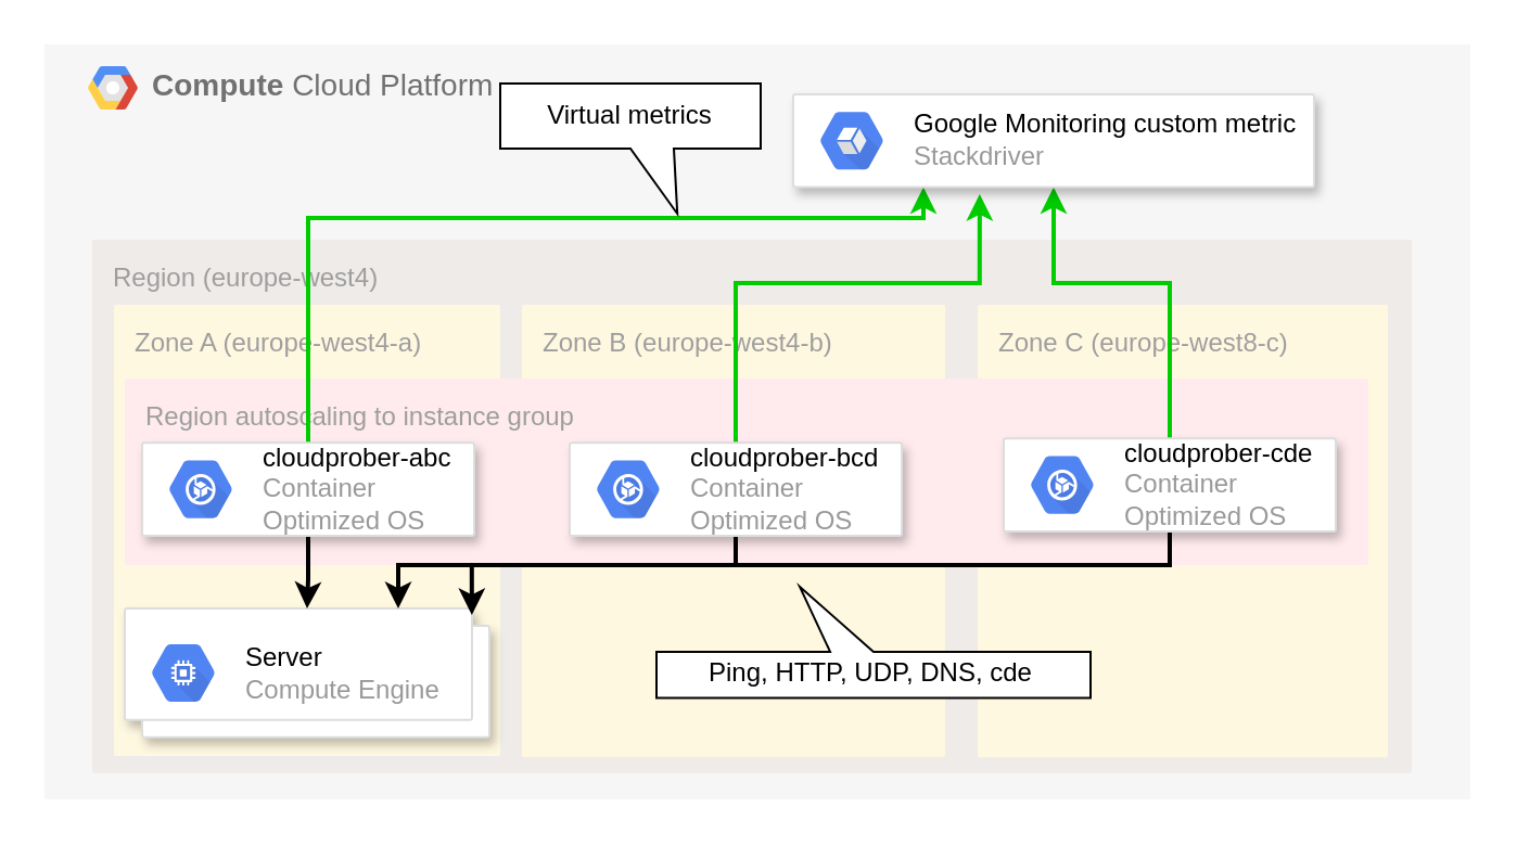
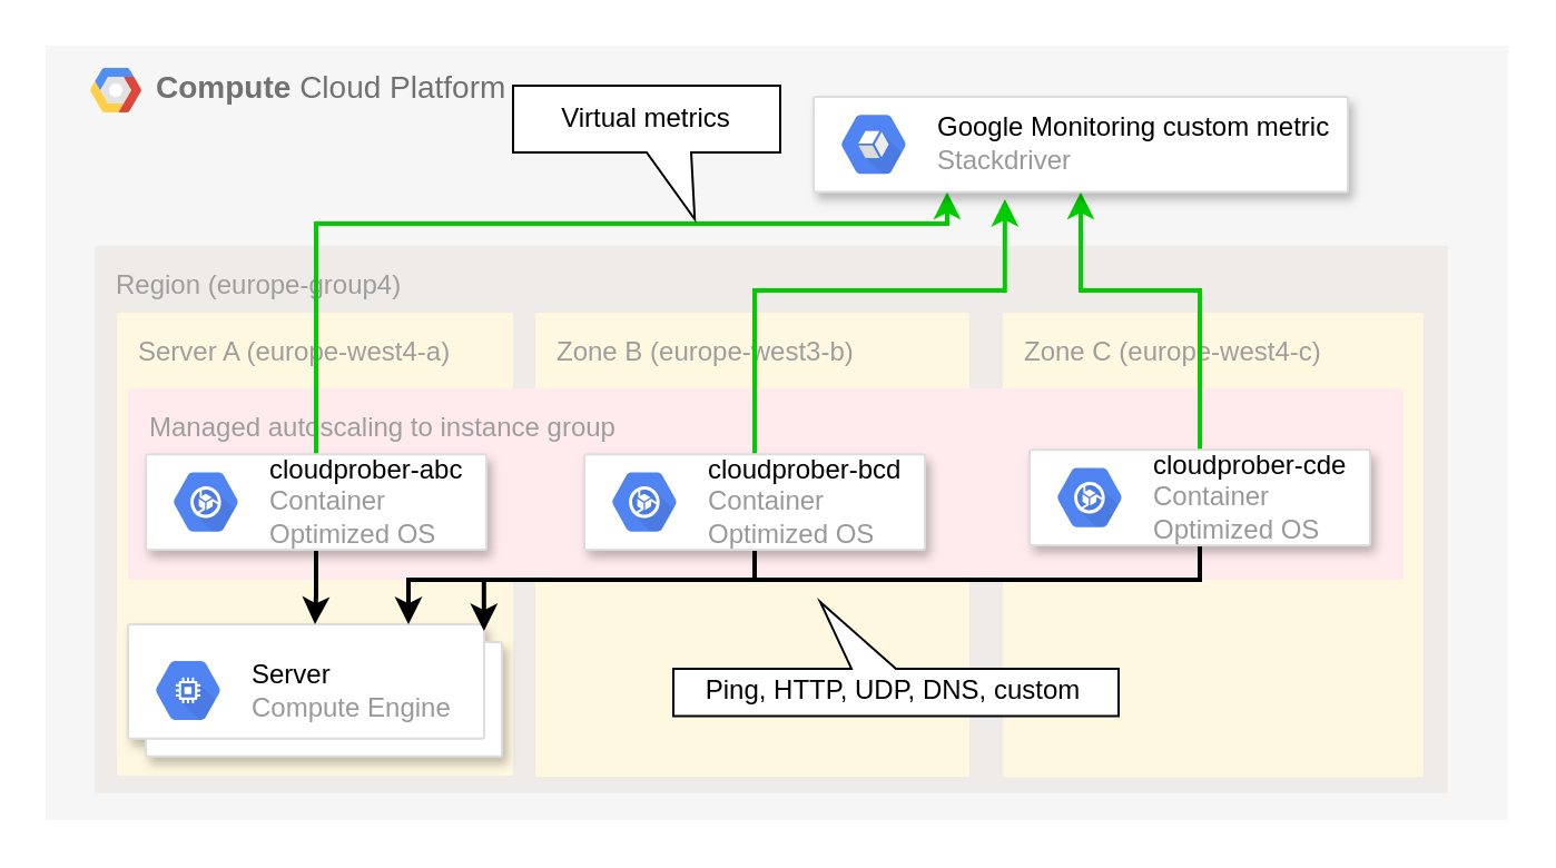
  <mxCell id="0" />
  <mxCell id="1" parent="0" />
  <mxCell id="2" value="&lt;b&gt;Compute &lt;/b&gt;Cloud Platform" style="fillColor=#F6F6F6;strokeColor=none;shadow=0;gradientColor=none;fontSize=14;align=left;spacing=10;fontColor=#717171;9E9E9E;verticalAlign=top;spacingTop=-4;fontStyle=0;spacingLeft=40;html=1;" parent="1" vertex="1"><mxGeometry x="20" y="20" width="657" height="348" as="geometry" /></mxCell>
  <mxCell id="3" value="" style="shape=mxgraph.gcp2.google_cloud_platform;fillColor=#F6F6F6;strokeColor=none;shadow=0;gradientColor=none;" parent="2" vertex="1"><mxGeometry width="23" height="20" relative="1" as="geometry"><mxPoint x="20" y="10" as="offset" /></mxGeometry></mxCell>
- <mxCell id="4" value="Region (europe-west4)" style="sketch=0;points=[[0,0,0],[0.25,0,0],[0.5,0,0],[0.75,0,0],[1,0,0],[1,0.25,0],[1,0.5,0],[1,0.75,0],[1,1,0],[0.75,1,0],[0.5,1,0],[0.25,1,0],[0,1,0],[0,0.75,0],[0,0.5,0],[0,0.25,0]];rounded=1;absoluteArcSize=1;arcSize=2;html=1;strokeColor=none;gradientColor=none;shadow=0;dashed=0;fontSize=12;fontColor=#9E9E9E;align=left;verticalAlign=top;spacing=10;spacingTop=-4;fillColor=#EFEBE9;" parent="2" vertex="1"><mxGeometry x="22" y="90" width="608" height="245.88" as="geometry" /></mxCell>
- <mxCell id="5" value="Zone A (europe-west4-a)" style="sketch=0;points=[[0,0,0],[0.25,0,0],[0.5,0,0],[0.75,0,0],[1,0,0],[1,0.25,0],[1,0.5,0],[1,0.75,0],[1,1,0],[0.75,1,0],[0.5,1,0],[0.25,1,0],[0,1,0],[0,0.75,0],[0,0.5,0],[0,0.25,0]];rounded=1;absoluteArcSize=1;arcSize=2;html=1;strokeColor=none;gradientColor=none;shadow=0;dashed=0;fontSize=12;fontColor=#9E9E9E;align=left;verticalAlign=top;spacing=10;spacingTop=-4;fillColor=#FFF8E1;" parent="2" vertex="1"><mxGeometry x="32" y="120" width="178" height="208.03" as="geometry" /></mxCell>
+ <mxCell id="4" value="Region (europe-group4)" style="sketch=0;points=[[0,0,0],[0.25,0,0],[0.5,0,0],[0.75,0,0],[1,0,0],[1,0.25,0],[1,0.5,0],[1,0.75,0],[1,1,0],[0.75,1,0],[0.5,1,0],[0.25,1,0],[0,1,0],[0,0.75,0],[0,0.5,0],[0,0.25,0]];rounded=1;absoluteArcSize=1;arcSize=2;html=1;strokeColor=none;gradientColor=none;shadow=0;dashed=0;fontSize=12;fontColor=#9E9E9E;align=left;verticalAlign=top;spacing=10;spacingTop=-4;fillColor=#EFEBE9;" parent="2" vertex="1"><mxGeometry x="22" y="90" width="608" height="245.88" as="geometry" /></mxCell>
+ <mxCell id="5" value="Server A (europe-west4-a)" style="sketch=0;points=[[0,0,0],[0.25,0,0],[0.5,0,0],[0.75,0,0],[1,0,0],[1,0.25,0],[1,0.5,0],[1,0.75,0],[1,1,0],[0.75,1,0],[0.5,1,0],[0.25,1,0],[0,1,0],[0,0.75,0],[0,0.5,0],[0,0.25,0]];rounded=1;absoluteArcSize=1;arcSize=2;html=1;strokeColor=none;gradientColor=none;shadow=0;dashed=0;fontSize=12;fontColor=#9E9E9E;align=left;verticalAlign=top;spacing=10;spacingTop=-4;fillColor=#FFF8E1;" parent="2" vertex="1"><mxGeometry x="32" y="120" width="178" height="208.03" as="geometry" /></mxCell>
  <mxCell id="6" value="" style="shape=mxgraph.gcp2.doubleRect;strokeColor=#dddddd;shadow=1;strokeWidth=1;fontColor=#000000;" parent="2" vertex="1"><mxGeometry x="37" y="260" width="168" height="59.43" as="geometry" /></mxCell>
  <mxCell id="7" value="&lt;font color=&quot;#000000&quot;&gt;Server&lt;/font&gt;&lt;br&gt;Compute Engine" style="sketch=0;dashed=0;connectable=0;html=1;fillColor=#5184F3;strokeColor=none;shape=mxgraph.gcp2.hexIcon;prIcon=compute_engine;part=1;labelPosition=right;verticalLabelPosition=middle;align=left;verticalAlign=middle;spacingLeft=5;fontColor=#999999;fontSize=12;" parent="6" vertex="1"><mxGeometry y="0.5" width="44" height="39" relative="1" as="geometry"><mxPoint x="5" y="-19.5" as="offset" /></mxGeometry></mxCell>
- <mxCell id="8" value="Zone B (europe-west4-b)" style="sketch=0;points=[[0,0,0],[0.25,0,0],[0.5,0,0],[0.75,0,0],[1,0,0],[1,0.25,0],[1,0.5,0],[1,0.75,0],[1,1,0],[0.75,1,0],[0.5,1,0],[0.25,1,0],[0,1,0],[0,0.75,0],[0,0.5,0],[0,0.25,0]];rounded=1;absoluteArcSize=1;arcSize=2;html=1;strokeColor=none;gradientColor=none;shadow=0;dashed=0;fontSize=12;fontColor=#9E9E9E;align=left;verticalAlign=top;spacing=10;spacingTop=-4;fillColor=#FFF8E1;" parent="2" vertex="1"><mxGeometry x="220" y="120" width="195" height="208.56" as="geometry" /></mxCell>
- <mxCell id="9" value="Zone C (europe-west8-c)" style="sketch=0;points=[[0,0,0],[0.25,0,0],[0.5,0,0],[0.75,0,0],[1,0,0],[1,0.25,0],[1,0.5,0],[1,0.75,0],[1,1,0],[0.75,1,0],[0.5,1,0],[0.25,1,0],[0,1,0],[0,0.75,0],[0,0.5,0],[0,0.25,0]];rounded=1;absoluteArcSize=1;arcSize=2;html=1;strokeColor=none;gradientColor=none;shadow=0;dashed=0;fontSize=12;fontColor=#9E9E9E;align=left;verticalAlign=top;spacing=10;spacingTop=-4;fillColor=#FFF8E1;" parent="2" vertex="1"><mxGeometry x="430" y="120" width="189" height="208.64" as="geometry" /></mxCell>
- <mxCell id="10" value="Region autoscaling to instance group" style="sketch=0;points=[[0,0,0],[0.25,0,0],[0.5,0,0],[0.75,0,0],[1,0,0],[1,0.25,0],[1,0.5,0],[1,0.75,0],[1,1,0],[0.75,1,0],[0.5,1,0],[0.25,1,0],[0,1,0],[0,0.75,0],[0,0.5,0],[0,0.25,0]];rounded=1;absoluteArcSize=1;arcSize=2;html=1;strokeColor=none;gradientColor=none;shadow=0;dashed=0;fontSize=12;fontColor=#9E9E9E;align=left;verticalAlign=top;spacing=10;spacingTop=-4;fillColor=#FFEBEE;" parent="2" vertex="1"><mxGeometry x="37" y="153.97" width="573" height="86.03" as="geometry" /></mxCell>
+ <mxCell id="8" value="Zone B (europe-west3-b)" style="sketch=0;points=[[0,0,0],[0.25,0,0],[0.5,0,0],[0.75,0,0],[1,0,0],[1,0.25,0],[1,0.5,0],[1,0.75,0],[1,1,0],[0.75,1,0],[0.5,1,0],[0.25,1,0],[0,1,0],[0,0.75,0],[0,0.5,0],[0,0.25,0]];rounded=1;absoluteArcSize=1;arcSize=2;html=1;strokeColor=none;gradientColor=none;shadow=0;dashed=0;fontSize=12;fontColor=#9E9E9E;align=left;verticalAlign=top;spacing=10;spacingTop=-4;fillColor=#FFF8E1;" parent="2" vertex="1"><mxGeometry x="220" y="120" width="195" height="208.56" as="geometry" /></mxCell>
+ <mxCell id="9" value="Zone C (europe-west4-c)" style="sketch=0;points=[[0,0,0],[0.25,0,0],[0.5,0,0],[0.75,0,0],[1,0,0],[1,0.25,0],[1,0.5,0],[1,0.75,0],[1,1,0],[0.75,1,0],[0.5,1,0],[0.25,1,0],[0,1,0],[0,0.75,0],[0,0.5,0],[0,0.25,0]];rounded=1;absoluteArcSize=1;arcSize=2;html=1;strokeColor=none;gradientColor=none;shadow=0;dashed=0;fontSize=12;fontColor=#9E9E9E;align=left;verticalAlign=top;spacing=10;spacingTop=-4;fillColor=#FFF8E1;" parent="2" vertex="1"><mxGeometry x="430" y="120" width="189" height="208.64" as="geometry" /></mxCell>
+ <mxCell id="10" value="Managed autoscaling to instance group" style="sketch=0;points=[[0,0,0],[0.25,0,0],[0.5,0,0],[0.75,0,0],[1,0,0],[1,0.25,0],[1,0.5,0],[1,0.75,0],[1,1,0],[0.75,1,0],[0.5,1,0],[0.25,1,0],[0,1,0],[0,0.75,0],[0,0.5,0],[0,0.25,0]];rounded=1;absoluteArcSize=1;arcSize=2;html=1;strokeColor=none;gradientColor=none;shadow=0;dashed=0;fontSize=12;fontColor=#9E9E9E;align=left;verticalAlign=top;spacing=10;spacingTop=-4;fillColor=#FFEBEE;" parent="2" vertex="1"><mxGeometry x="37" y="153.97" width="573" height="86.03" as="geometry" /></mxCell>
  <mxCell id="11" value="" style="edgeStyle=orthogonalEdgeStyle;rounded=0;orthogonalLoop=1;jettySize=auto;html=1;strokeWidth=2;strokeColor=#000000;" edge="1" parent="2" source="13" target="6"><mxGeometry relative="1" as="geometry" /></mxCell>
  <mxCell id="12" style="edgeStyle=orthogonalEdgeStyle;rounded=0;orthogonalLoop=1;jettySize=auto;html=1;exitX=0.5;exitY=0;exitDx=0;exitDy=0;entryX=0.25;entryY=1;entryDx=0;entryDy=0;strokeWidth=2;strokeColor=#00CC00;" edge="1" parent="2" source="13" target="25"><mxGeometry relative="1" as="geometry"><Array as="points"><mxPoint x="122" y="80" /><mxPoint x="405" y="80" /></Array></mxGeometry></mxCell>
  <mxCell id="13" value="" style="strokeColor=#dddddd;shadow=1;strokeWidth=1;rounded=1;absoluteArcSize=1;arcSize=2;fontColor=#000000;" parent="2" vertex="1"><mxGeometry x="45" y="183.658" width="153" height="42.819" as="geometry" /></mxCell>
  <mxCell id="14" value="&lt;font color=&quot;#000000&quot;&gt;cloudprober-abc&lt;/font&gt;&lt;br&gt;Container&lt;br&gt;Optimized OS" style="sketch=0;dashed=0;connectable=0;html=1;fillColor=#5184F3;strokeColor=none;shape=mxgraph.gcp2.hexIcon;prIcon=container_optimized_os;part=1;labelPosition=right;verticalLabelPosition=middle;align=left;verticalAlign=middle;spacingLeft=5;fontColor=#999999;fontSize=12;" parent="13" vertex="1"><mxGeometry y="0.5" width="44" height="39" relative="1" as="geometry"><mxPoint x="5" y="-19.5" as="offset" /></mxGeometry></mxCell>
  <mxCell id="15" value="" style="edgeStyle=orthogonalEdgeStyle;rounded=0;orthogonalLoop=1;jettySize=auto;html=1;entryX=0.75;entryY=0;entryDx=0;entryDy=0;strokeWidth=2;" edge="1" parent="2" source="17" target="6"><mxGeometry relative="1" as="geometry"><Array as="points"><mxPoint x="319" y="240" /><mxPoint x="163" y="240" /></Array></mxGeometry></mxCell>
  <mxCell id="16" style="edgeStyle=orthogonalEdgeStyle;rounded=0;orthogonalLoop=1;jettySize=auto;html=1;exitX=0.5;exitY=0;exitDx=0;exitDy=0;entryX=0.358;entryY=1.075;entryDx=0;entryDy=0;entryPerimeter=0;strokeWidth=2;strokeColor=#00CC00;" edge="1" parent="2" source="17" target="25"><mxGeometry relative="1" as="geometry"><Array as="points"><mxPoint x="319" y="110" /><mxPoint x="431" y="110" /></Array></mxGeometry></mxCell>
  <mxCell id="17" value="" style="strokeColor=#dddddd;shadow=1;strokeWidth=1;rounded=1;absoluteArcSize=1;arcSize=2;fontColor=#000000;" parent="2" vertex="1"><mxGeometry x="242" y="183.658" width="153" height="42.819" as="geometry" /></mxCell>
  <mxCell id="18" value="&lt;font color=&quot;#000000&quot;&gt;cloudprober-bcd&lt;/font&gt;&lt;br&gt;Container&lt;br&gt;Optimized OS" style="sketch=0;dashed=0;connectable=0;html=1;fillColor=#5184F3;strokeColor=none;shape=mxgraph.gcp2.hexIcon;prIcon=container_optimized_os;part=1;labelPosition=right;verticalLabelPosition=middle;align=left;verticalAlign=middle;spacingLeft=5;fontColor=#999999;fontSize=12;" parent="17" vertex="1"><mxGeometry y="0.5" width="44" height="39" relative="1" as="geometry"><mxPoint x="5" y="-19.5" as="offset" /></mxGeometry></mxCell>
  <mxCell id="19" value="" style="edgeStyle=orthogonalEdgeStyle;rounded=0;orthogonalLoop=1;jettySize=auto;html=1;entryX=0.952;entryY=0.05;entryDx=0;entryDy=0;entryPerimeter=0;strokeWidth=2;" edge="1" parent="2" source="21" target="6"><mxGeometry relative="1" as="geometry"><Array as="points"><mxPoint x="519" y="240" /><mxPoint x="197" y="240" /></Array></mxGeometry></mxCell>
  <mxCell id="20" value="" style="edgeStyle=orthogonalEdgeStyle;rounded=0;orthogonalLoop=1;jettySize=auto;html=1;strokeWidth=2;strokeColor=#00CC00;" edge="1" parent="2" source="21" target="25"><mxGeometry relative="1" as="geometry"><Array as="points"><mxPoint x="519" y="110" /><mxPoint x="465" y="110" /></Array></mxGeometry></mxCell>
  <mxCell id="21" value="" style="strokeColor=#dddddd;shadow=1;strokeWidth=1;rounded=1;absoluteArcSize=1;arcSize=2;fontColor=#000000;" parent="2" vertex="1"><mxGeometry x="442" y="181.658" width="153" height="42.819" as="geometry" /></mxCell>
  <mxCell id="22" value="&lt;font color=&quot;#000000&quot;&gt;cloudprober-cde&lt;/font&gt;&lt;br&gt;Container&lt;br&gt;Optimized OS" style="sketch=0;dashed=0;connectable=0;html=1;fillColor=#5184F3;strokeColor=none;shape=mxgraph.gcp2.hexIcon;prIcon=container_optimized_os;part=1;labelPosition=right;verticalLabelPosition=middle;align=left;verticalAlign=middle;spacingLeft=5;fontColor=#999999;fontSize=12;" parent="21" vertex="1"><mxGeometry y="0.5" width="44" height="39" relative="1" as="geometry"><mxPoint x="5" y="-19.5" as="offset" /></mxGeometry></mxCell>
  <mxCell id="23" value="" style="shape=callout;whiteSpace=wrap;html=1;perimeter=calloutPerimeter;fontColor=#000000;position2=0.67;rotation=-180;" parent="2" vertex="1"><mxGeometry x="282" y="249.94" width="200" height="51.35" as="geometry" /></mxCell>
- <mxCell id="24" value="Ping, HTTP, UDP, DNS, cde" style="text;html=1;strokeColor=none;fillColor=none;align=center;verticalAlign=middle;whiteSpace=wrap;rounded=0;fontColor=#000000;" parent="2" vertex="1"><mxGeometry x="283" y="279.5" width="196" height="21.39" as="geometry" /></mxCell>
+ <mxCell id="24" value="Ping, HTTP, UDP, DNS, custom" style="text;html=1;strokeColor=none;fillColor=none;align=center;verticalAlign=middle;whiteSpace=wrap;rounded=0;fontColor=#000000;" parent="2" vertex="1"><mxGeometry x="283" y="279.5" width="196" height="21.39" as="geometry" /></mxCell>
  <mxCell id="25" value="" style="strokeColor=#dddddd;shadow=1;strokeWidth=1;rounded=1;absoluteArcSize=1;arcSize=2;fontColor=#000000;" parent="2" vertex="1"><mxGeometry x="345" y="23.003" width="240" height="42.787" as="geometry" /></mxCell>
  <mxCell id="26" value="&lt;font color=&quot;#000000&quot;&gt;Google Monitoring custom metric&lt;/font&gt;&lt;br&gt;Stackdriver" style="sketch=0;dashed=0;connectable=0;html=1;fillColor=#5184F3;strokeColor=none;shape=mxgraph.gcp2.hexIcon;prIcon=stackdriver;part=1;labelPosition=right;verticalLabelPosition=middle;align=left;verticalAlign=middle;spacingLeft=5;fontColor=#999999;fontSize=12;" parent="25" vertex="1"><mxGeometry y="0.5" width="44" height="39" relative="1" as="geometry"><mxPoint x="5" y="-19.5" as="offset" /></mxGeometry></mxCell>
  <mxCell id="27" value=" Virtual metrics " style="shape=callout;whiteSpace=wrap;html=1;perimeter=calloutPerimeter;position2=0.68;" vertex="1" parent="2"><mxGeometry x="210" y="18" width="120" height="60" as="geometry" /></mxCell>
